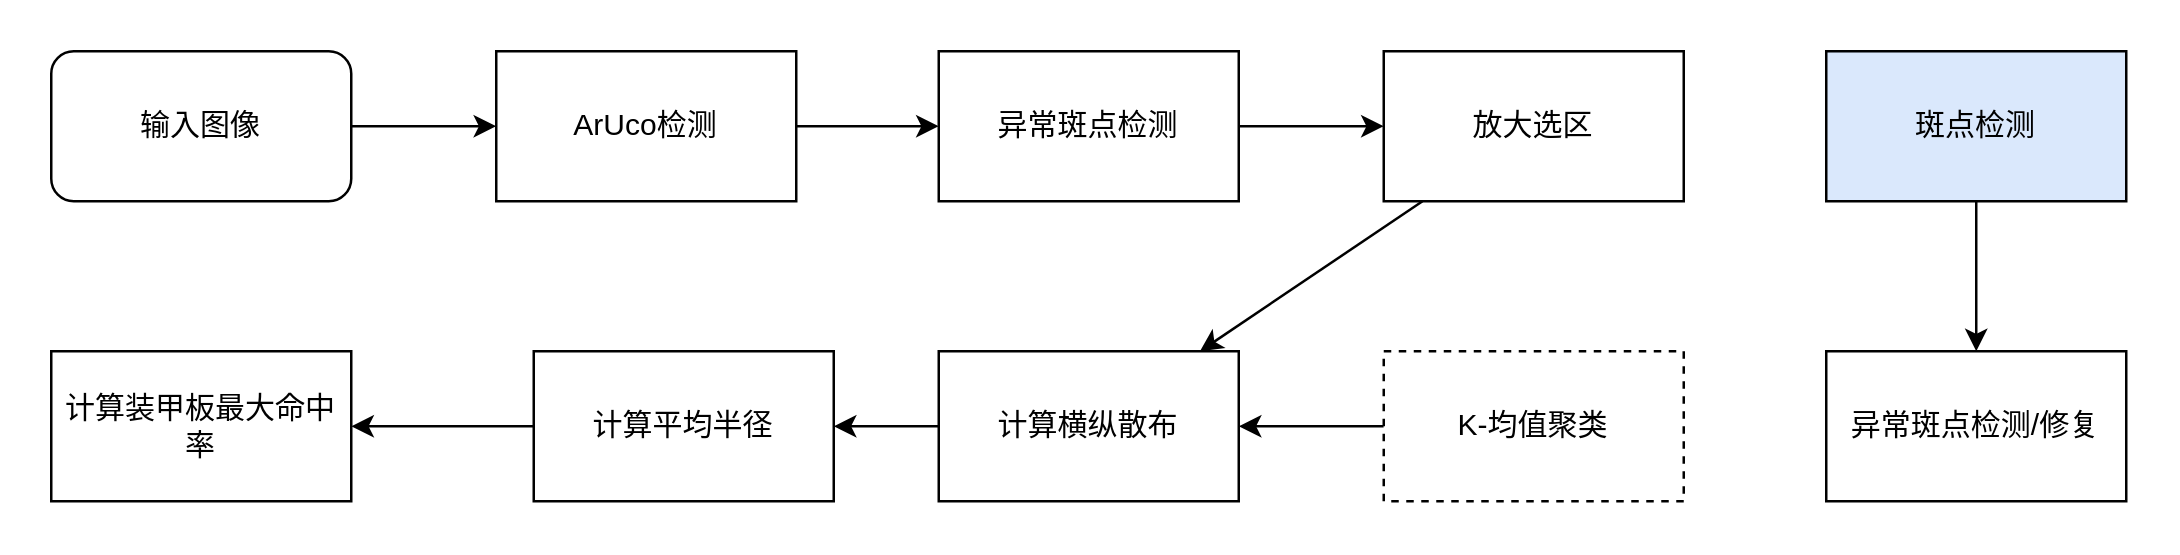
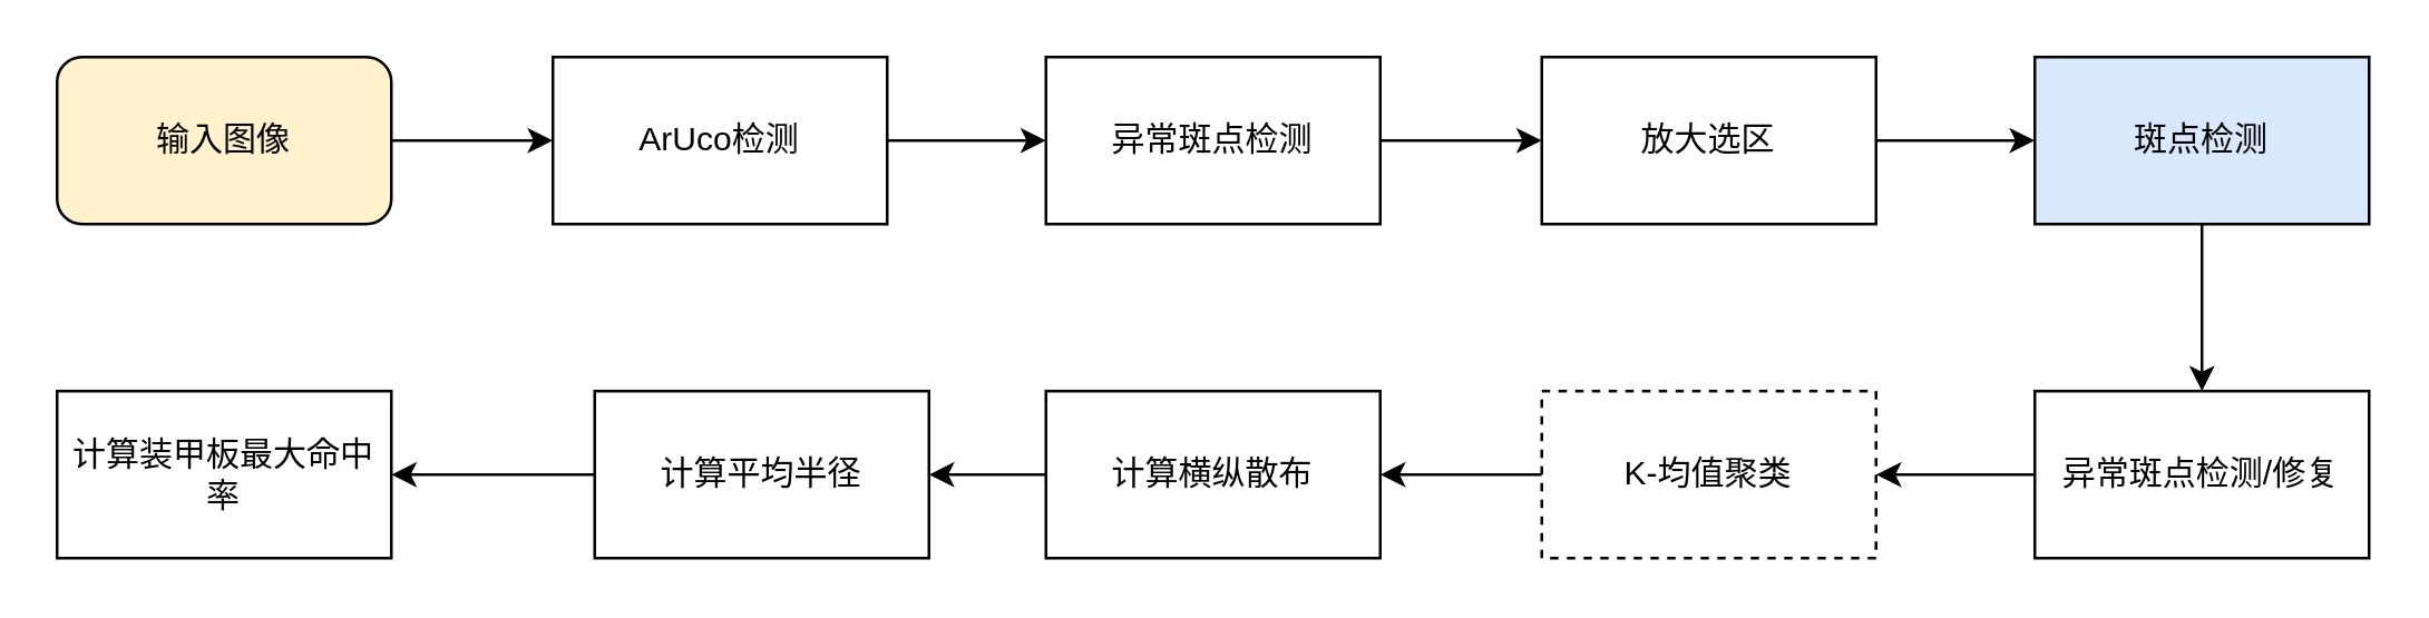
  <mxCell id="0" />
  <mxCell id="1" parent="0" />
  <mxCell id="2" value="" style="edgeStyle=none;html=1;" edge="1" parent="1" source="3" target="5"><mxGeometry relative="1" as="geometry" /></mxCell>
- <mxCell id="3" value="输入图像" style="rounded=1;whiteSpace=wrap;html=1;" vertex="1" parent="1"><mxGeometry x="20" y="20" width="120" height="60" as="geometry" /></mxCell>
+ <mxCell id="3" value="输入图像" style="rounded=1;whiteSpace=wrap;html=1;fillColor=#fff2cc;" vertex="1" parent="1"><mxGeometry x="20" y="20" width="120" height="60" as="geometry" /></mxCell>
  <mxCell id="4" value="" style="edgeStyle=none;html=1;" edge="1" parent="1" source="5" target="7"><mxGeometry relative="1" as="geometry" /></mxCell>
  <mxCell id="5" value="ArUco检测" style="whiteSpace=wrap;html=1;rounded=1;arcSize=0;" vertex="1" parent="1"><mxGeometry x="198" y="20" width="120" height="60" as="geometry" /></mxCell>
  <mxCell id="6" value="" style="edgeStyle=none;html=1;" edge="1" parent="1" source="7" target="9"><mxGeometry relative="1" as="geometry" /></mxCell>
  <mxCell id="7" value="异常斑点检测" style="whiteSpace=wrap;html=1;rounded=1;arcSize=0;" vertex="1" parent="1"><mxGeometry x="375" y="20" width="120" height="60" as="geometry" /></mxCell>
- <mxCell id="8" value="" style="edgeStyle=none;html=1;" edge="1" parent="1" source="9" target="17"><mxGeometry relative="1" as="geometry" /></mxCell>
+ <mxCell id="8" value="" style="edgeStyle=none;html=1;" edge="1" parent="1" source="9" target="11"><mxGeometry relative="1" as="geometry" /></mxCell>
  <mxCell id="9" value="放大选区" style="whiteSpace=wrap;html=1;rounded=1;arcSize=0;" vertex="1" parent="1"><mxGeometry x="553" y="20" width="120" height="60" as="geometry" /></mxCell>
  <mxCell id="10" value="" style="edgeStyle=none;html=1;" edge="1" parent="1" source="11" target="13"><mxGeometry relative="1" as="geometry" /></mxCell>
  <mxCell id="11" value="斑点检测" style="whiteSpace=wrap;html=1;rounded=1;arcSize=0;fillColor=#dae8fc;" vertex="1" parent="1"><mxGeometry x="730" y="20" width="120" height="60" as="geometry" /></mxCell>
+ <mxCell id="12" value="" style="edgeStyle=none;html=1;" edge="1" parent="1" source="13" target="15"><mxGeometry relative="1" as="geometry" /></mxCell>
  <mxCell id="13" value="异常斑点检测/修复" style="whiteSpace=wrap;html=1;rounded=1;arcSize=0;" vertex="1" parent="1"><mxGeometry x="730" y="140" width="120" height="60" as="geometry" /></mxCell>
  <mxCell id="14" value="" style="edgeStyle=none;html=1;" edge="1" parent="1" source="15" target="17"><mxGeometry relative="1" as="geometry" /></mxCell>
  <mxCell id="15" value="K-均值聚类" style="whiteSpace=wrap;html=1;rounded=1;arcSize=0;dashed=1;" vertex="1" parent="1"><mxGeometry x="553" y="140" width="120" height="60" as="geometry" /></mxCell>
  <mxCell id="16" value="" style="edgeStyle=none;html=1;" edge="1" parent="1" source="17" target="19"><mxGeometry relative="1" as="geometry" /></mxCell>
  <mxCell id="17" value="计算横纵散布" style="whiteSpace=wrap;html=1;rounded=1;arcSize=0;" vertex="1" parent="1"><mxGeometry x="375" y="140" width="120" height="60" as="geometry" /></mxCell>
  <mxCell id="18" value="" style="edgeStyle=none;html=1;" edge="1" parent="1" source="19" target="20"><mxGeometry relative="1" as="geometry" /></mxCell>
  <mxCell id="19" value="计算平均半径" style="whiteSpace=wrap;html=1;rounded=1;arcSize=0;" vertex="1" parent="1"><mxGeometry x="213" y="140" width="120" height="60" as="geometry" /></mxCell>
  <mxCell id="20" value="计算装甲板最大命中率" style="whiteSpace=wrap;html=1;rounded=1;arcSize=0;" vertex="1" parent="1"><mxGeometry x="20" y="140" width="120" height="60" as="geometry" /></mxCell>
